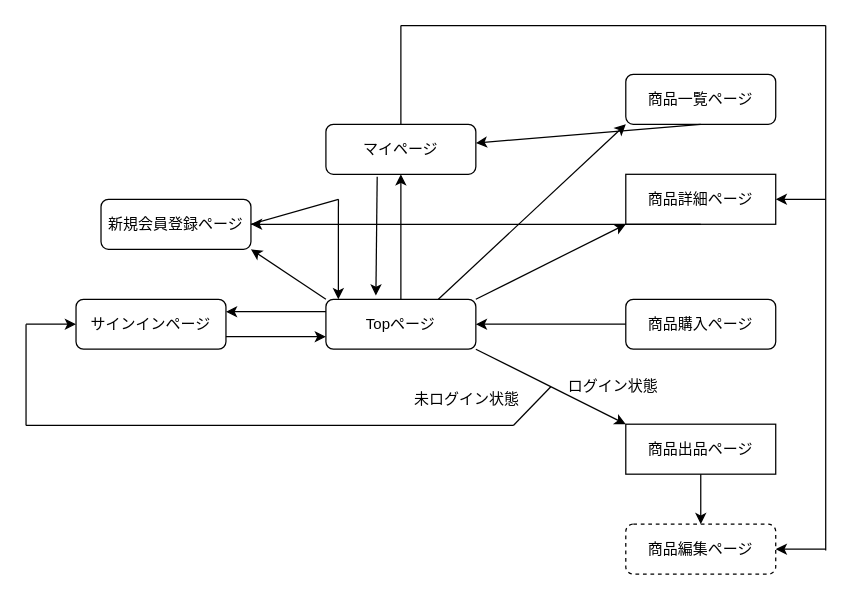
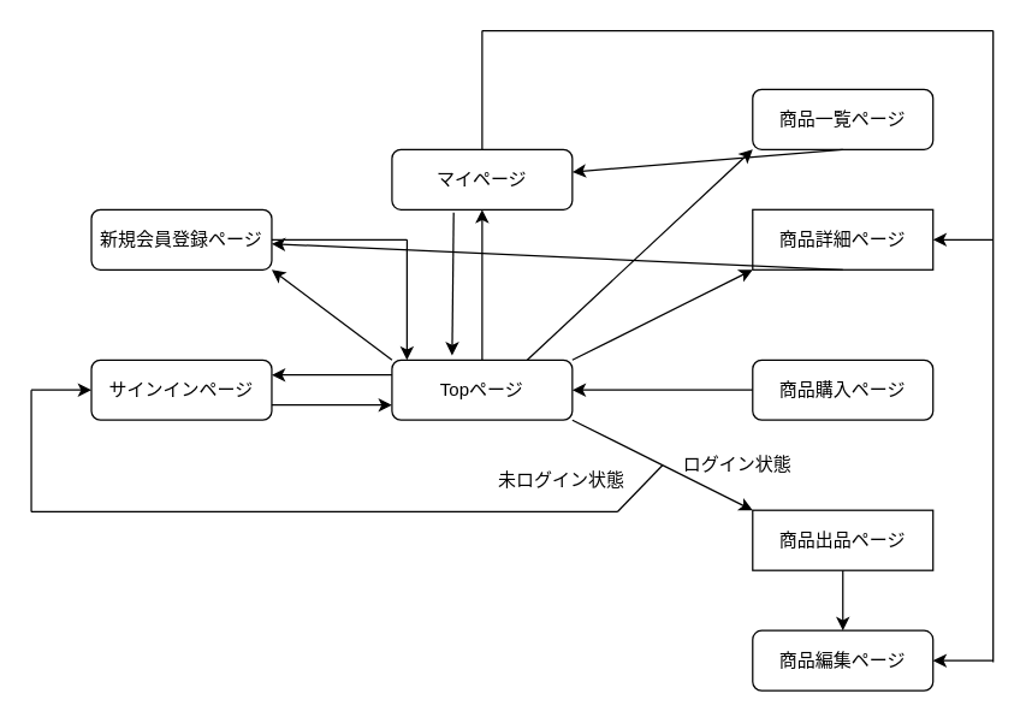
  <mxCell id="0" />
  <mxCell id="1" parent="0" />
  <mxCell id="2" value="" style="edgeStyle=orthogonalEdgeStyle;rounded=0;orthogonalLoop=1;jettySize=auto;html=1;entryX=0.5;entryY=1;entryDx=0;entryDy=0;" edge="1" parent="1" source="3" target="12"><mxGeometry relative="1" as="geometry"><mxPoint x="320" y="159" as="targetPoint" /></mxGeometry></mxCell>
  <mxCell id="3" value="Topページ" style="rounded=1;whiteSpace=wrap;html=1;" parent="1" vertex="1"><mxGeometry x="260" y="239" width="120" height="40" as="geometry" /></mxCell>
  <mxCell id="4" value="サインインページ" style="rounded=1;whiteSpace=wrap;html=1;" parent="1" vertex="1"><mxGeometry x="60" y="239" width="120" height="40" as="geometry" /></mxCell>
  <mxCell id="5" value="商品詳細ページ" style="whiteSpace=wrap;html=1;rounded=0;" parent="1" vertex="1"><mxGeometry x="500" y="139" width="120" height="40" as="geometry" /></mxCell>
  <mxCell id="6" value="" style="endArrow=classic;html=1;entryX=0;entryY=1;entryDx=0;entryDy=0;exitX=1;exitY=0;exitDx=0;exitDy=0;" parent="1" source="3" target="5" edge="1"><mxGeometry width="50" height="50" relative="1" as="geometry"><mxPoint x="370" y="209" as="sourcePoint" /><mxPoint x="370" y="259" as="targetPoint" /></mxGeometry></mxCell>
  <mxCell id="7" value="商品購入ページ" style="rounded=1;whiteSpace=wrap;html=1;" parent="1" vertex="1"><mxGeometry x="500" y="239" width="120" height="40" as="geometry" /></mxCell>
  <mxCell id="8" value="" style="endArrow=classic;html=1;exitX=0.5;exitY=1;exitDx=0;exitDy=0;" parent="1" source="5" target="9" edge="1"><mxGeometry width="50" height="50" relative="1" as="geometry"><mxPoint x="320" y="309" as="sourcePoint" /><mxPoint x="370" y="259" as="targetPoint" /></mxGeometry></mxCell>
- <mxCell id="9" value="新規会員登録ページ" style="rounded=1;whiteSpace=wrap;html=1;" parent="1" vertex="1"><mxGeometry x="80" y="159" width="120" height="40" as="geometry" /></mxCell>
+ <mxCell id="9" value="新規会員登録ページ" style="rounded=1;whiteSpace=wrap;html=1;" parent="1" vertex="1"><mxGeometry x="60" y="139" width="120" height="40" as="geometry" /></mxCell>
  <mxCell id="10" value="" style="endArrow=classic;html=1;entryX=1;entryY=0.5;entryDx=0;entryDy=0;exitX=0;exitY=0.5;exitDx=0;exitDy=0;" parent="1" source="7" target="3" edge="1"><mxGeometry width="50" height="50" relative="1" as="geometry"><mxPoint x="320" y="309" as="sourcePoint" /><mxPoint x="370" y="259" as="targetPoint" /></mxGeometry></mxCell>
  <mxCell id="11" value="商品出品ページ" style="whiteSpace=wrap;html=1;rounded=0;" parent="1" vertex="1"><mxGeometry x="500" y="339" width="120" height="40" as="geometry" /></mxCell>
  <mxCell id="12" value="マイページ" style="rounded=1;whiteSpace=wrap;html=1;" parent="1" vertex="1"><mxGeometry x="260" y="99" width="120" height="40" as="geometry" /></mxCell>
  <mxCell id="13" value="" style="endArrow=classic;html=1;exitX=0;exitY=0;exitDx=0;exitDy=0;entryX=1;entryY=1;entryDx=0;entryDy=0;" parent="1" source="3" target="9" edge="1"><mxGeometry width="50" height="50" relative="1" as="geometry"><mxPoint x="320" y="309" as="sourcePoint" /><mxPoint x="370" y="259" as="targetPoint" /></mxGeometry></mxCell>
  <mxCell id="14" value="" style="endArrow=none;html=1;exitX=1;exitY=0.5;exitDx=0;exitDy=0;" parent="1" source="9" edge="1"><mxGeometry width="50" height="50" relative="1" as="geometry"><mxPoint x="320" y="309" as="sourcePoint" /><mxPoint x="270" y="159" as="targetPoint" /></mxGeometry></mxCell>
  <mxCell id="15" value="" style="endArrow=classic;html=1;exitX=0;exitY=0.25;exitDx=0;exitDy=0;entryX=1;entryY=0.25;entryDx=0;entryDy=0;" parent="1" source="3" target="4" edge="1"><mxGeometry width="50" height="50" relative="1" as="geometry"><mxPoint x="320" y="309" as="sourcePoint" /><mxPoint x="370" y="259" as="targetPoint" /></mxGeometry></mxCell>
  <mxCell id="16" value="" style="endArrow=classic;html=1;exitX=1;exitY=0.75;exitDx=0;exitDy=0;entryX=0;entryY=0.75;entryDx=0;entryDy=0;" parent="1" source="4" target="3" edge="1"><mxGeometry width="50" height="50" relative="1" as="geometry"><mxPoint x="320" y="309" as="sourcePoint" /><mxPoint x="370" y="259" as="targetPoint" /></mxGeometry></mxCell>
- <mxCell id="17" value="商品編集ページ" style="rounded=1;whiteSpace=wrap;html=1;dashed=1;" parent="1" vertex="1"><mxGeometry x="500" y="419" width="120" height="40" as="geometry" /></mxCell>
+ <mxCell id="17" value="商品編集ページ" style="rounded=1;whiteSpace=wrap;html=1;" parent="1" vertex="1"><mxGeometry x="500" y="419" width="120" height="40" as="geometry" /></mxCell>
  <mxCell id="18" value="商品一覧ページ" style="rounded=1;whiteSpace=wrap;html=1;" parent="1" vertex="1"><mxGeometry x="500" y="59" width="120" height="40" as="geometry" /></mxCell>
  <mxCell id="19" value="" style="endArrow=classic;html=1;exitX=0.75;exitY=0;exitDx=0;exitDy=0;entryX=0;entryY=1;entryDx=0;entryDy=0;" parent="1" source="3" target="18" edge="1"><mxGeometry width="50" height="50" relative="1" as="geometry"><mxPoint x="320" y="309" as="sourcePoint" /><mxPoint x="370" y="259" as="targetPoint" /></mxGeometry></mxCell>
  <mxCell id="20" value="" style="endArrow=classic;html=1;exitX=0.5;exitY=1;exitDx=0;exitDy=0;" parent="1" source="18" target="12" edge="1"><mxGeometry width="50" height="50" relative="1" as="geometry"><mxPoint x="320" y="309" as="sourcePoint" /><mxPoint x="370" y="259" as="targetPoint" /></mxGeometry></mxCell>
  <mxCell id="21" value="" style="endArrow=classic;html=1;exitX=0.5;exitY=1;exitDx=0;exitDy=0;entryX=0.5;entryY=0;entryDx=0;entryDy=0;" parent="1" source="11" target="17" edge="1"><mxGeometry width="50" height="50" relative="1" as="geometry"><mxPoint x="320" y="309" as="sourcePoint" /><mxPoint x="370" y="259" as="targetPoint" /></mxGeometry></mxCell>
  <mxCell id="22" value="" style="endArrow=classic;html=1;entryX=0;entryY=0;entryDx=0;entryDy=0;exitX=1;exitY=1;exitDx=0;exitDy=0;" edge="1" parent="1" source="3" target="11"><mxGeometry width="50" height="50" relative="1" as="geometry"><mxPoint x="340" y="319" as="sourcePoint" /><mxPoint x="390" y="269" as="targetPoint" /></mxGeometry></mxCell>
  <mxCell id="23" value="" style="endArrow=none;html=1;" edge="1" parent="1"><mxGeometry width="50" height="50" relative="1" as="geometry"><mxPoint x="410" y="340" as="sourcePoint" /><mxPoint x="440" y="309" as="targetPoint" /></mxGeometry></mxCell>
  <mxCell id="24" value="" style="endArrow=none;html=1;" edge="1" parent="1"><mxGeometry width="50" height="50" relative="1" as="geometry"><mxPoint x="20" y="340" as="sourcePoint" /><mxPoint x="410" y="340" as="targetPoint" /></mxGeometry></mxCell>
  <mxCell id="25" value="" style="endArrow=none;html=1;" edge="1" parent="1"><mxGeometry width="50" height="50" relative="1" as="geometry"><mxPoint x="20" y="340" as="sourcePoint" /><mxPoint x="20" y="259" as="targetPoint" /></mxGeometry></mxCell>
  <mxCell id="26" value="" style="endArrow=classic;html=1;entryX=0;entryY=0.5;entryDx=0;entryDy=0;" edge="1" parent="1" target="4"><mxGeometry width="50" height="50" relative="1" as="geometry"><mxPoint x="20" y="259" as="sourcePoint" /><mxPoint x="50" y="279" as="targetPoint" /></mxGeometry></mxCell>
  <mxCell id="27" value="未ログイン状態" style="text;html=1;strokeColor=none;fillColor=none;align=center;verticalAlign=middle;whiteSpace=wrap;rounded=0;" vertex="1" parent="1"><mxGeometry x="330" y="309" width="86" height="20" as="geometry" /></mxCell>
  <mxCell id="28" value="ログイン状態" style="text;html=1;strokeColor=none;fillColor=none;align=center;verticalAlign=middle;whiteSpace=wrap;rounded=0;" vertex="1" parent="1"><mxGeometry x="450" y="299" width="80" height="20" as="geometry" /></mxCell>
  <mxCell id="29" value="" style="endArrow=classic;html=1;entryX=0.083;entryY=0;entryDx=0;entryDy=0;entryPerimeter=0;" edge="1" parent="1" target="3"><mxGeometry width="50" height="50" relative="1" as="geometry"><mxPoint x="270" y="159" as="sourcePoint" /><mxPoint x="360" y="159" as="targetPoint" /></mxGeometry></mxCell>
  <mxCell id="30" value="" style="endArrow=classic;html=1;exitX=0.342;exitY=1.05;exitDx=0;exitDy=0;exitPerimeter=0;" edge="1" parent="1" source="12"><mxGeometry width="50" height="50" relative="1" as="geometry"><mxPoint x="310" y="299" as="sourcePoint" /><mxPoint x="300" y="236" as="targetPoint" /></mxGeometry></mxCell>
  <mxCell id="31" value="" style="endArrow=none;html=1;exitX=0.5;exitY=0;exitDx=0;exitDy=0;" edge="1" parent="1" source="12"><mxGeometry width="50" height="50" relative="1" as="geometry"><mxPoint x="310" y="299" as="sourcePoint" /><mxPoint x="320" y="20" as="targetPoint" /></mxGeometry></mxCell>
  <mxCell id="32" value="" style="endArrow=none;html=1;" edge="1" parent="1"><mxGeometry width="50" height="50" relative="1" as="geometry"><mxPoint x="320" y="20" as="sourcePoint" /><mxPoint x="660" y="20" as="targetPoint" /></mxGeometry></mxCell>
  <mxCell id="33" value="" style="endArrow=none;html=1;" edge="1" parent="1"><mxGeometry width="50" height="50" relative="1" as="geometry"><mxPoint x="660" y="440" as="sourcePoint" /><mxPoint x="660" y="20" as="targetPoint" /></mxGeometry></mxCell>
  <mxCell id="34" value="" style="endArrow=classic;html=1;entryX=1;entryY=0.5;entryDx=0;entryDy=0;" edge="1" parent="1" target="5"><mxGeometry width="50" height="50" relative="1" as="geometry"><mxPoint x="660" y="159" as="sourcePoint" /><mxPoint x="360" y="210" as="targetPoint" /></mxGeometry></mxCell>
  <mxCell id="35" value="" style="endArrow=classic;html=1;entryX=1;entryY=0.5;entryDx=0;entryDy=0;" edge="1" parent="1" target="17"><mxGeometry width="50" height="50" relative="1" as="geometry"><mxPoint x="660" y="439" as="sourcePoint" /><mxPoint x="360" y="210" as="targetPoint" /></mxGeometry></mxCell>
